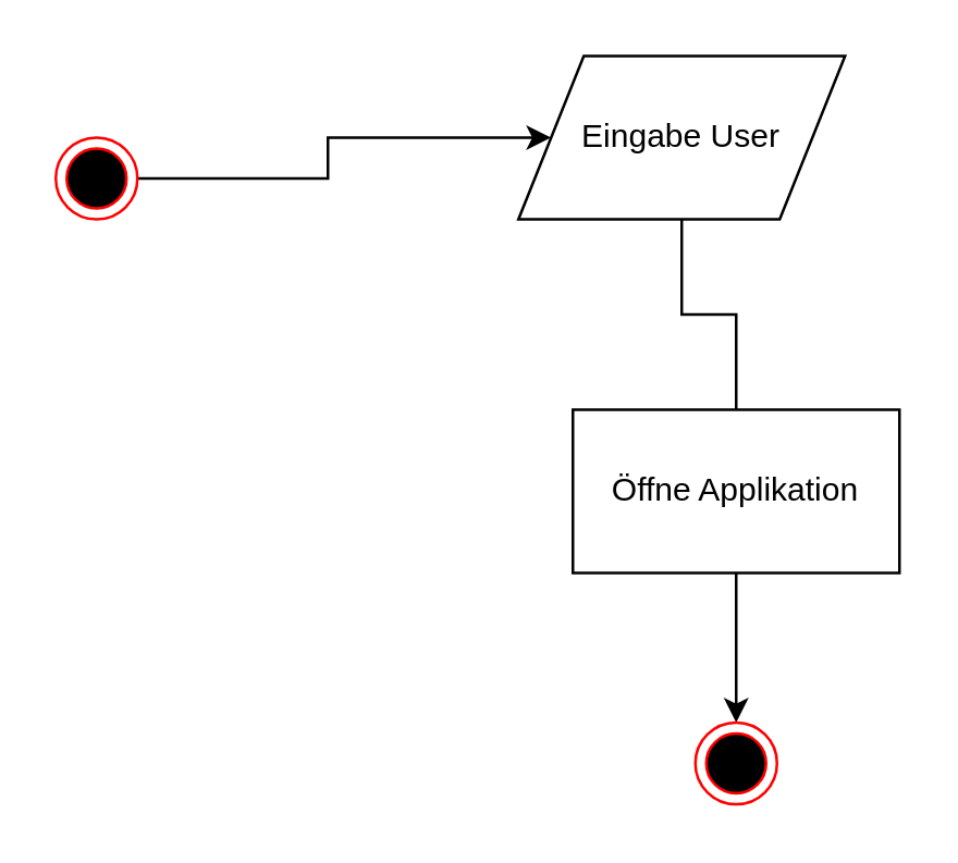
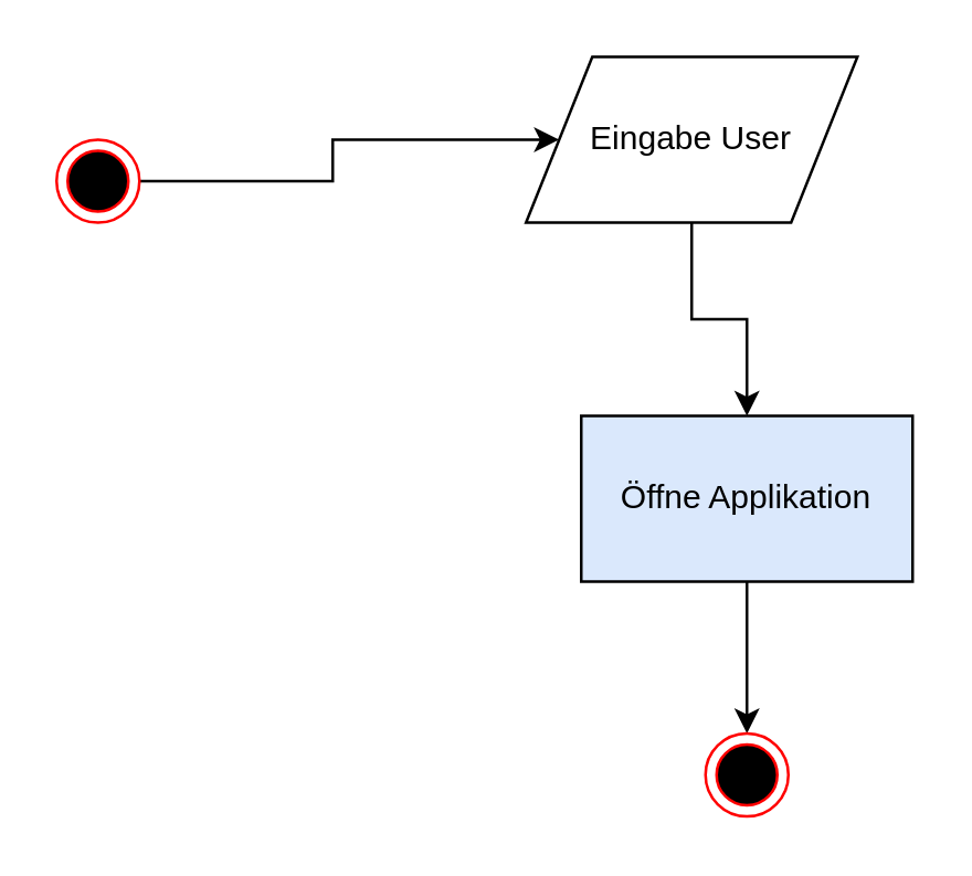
  <mxCell id="0" />
  <mxCell id="1" parent="0" />
  <mxCell id="2" style="edgeStyle=orthogonalEdgeStyle;rounded=0;orthogonalLoop=1;jettySize=auto;html=1;exitX=1;exitY=0.5;exitDx=0;exitDy=0;entryX=0;entryY=0.5;entryDx=0;entryDy=0;" edge="1" parent="1" source="3" target="5"><mxGeometry relative="1" as="geometry" /></mxCell>
  <mxCell id="3" value="" style="ellipse;html=1;shape=endState;fillColor=#000000;strokeColor=#ff0000;" vertex="1" parent="1"><mxGeometry x="20" y="50" width="30" height="30" as="geometry" /></mxCell>
- <mxCell id="4" style="edgeStyle=orthogonalEdgeStyle;rounded=0;orthogonalLoop=1;jettySize=auto;html=1;exitX=0.5;exitY=1;exitDx=0;exitDy=0;entryX=0.5;entryY=0;entryDx=0;entryDy=0;endArrow=none;" edge="1" parent="1" source="5" target="7"><mxGeometry relative="1" as="geometry" /></mxCell>
+ <mxCell id="4" style="edgeStyle=orthogonalEdgeStyle;rounded=0;orthogonalLoop=1;jettySize=auto;html=1;exitX=0.5;exitY=1;exitDx=0;exitDy=0;entryX=0.5;entryY=0;entryDx=0;entryDy=0;" edge="1" parent="1" source="5" target="7"><mxGeometry relative="1" as="geometry" /></mxCell>
  <mxCell id="5" value="Eingabe User" style="shape=parallelogram;perimeter=parallelogramPerimeter;whiteSpace=wrap;html=1;" vertex="1" parent="1"><mxGeometry x="190" y="20" width="120" height="60" as="geometry" /></mxCell>
  <mxCell id="6" value="" style="edgeStyle=orthogonalEdgeStyle;rounded=0;orthogonalLoop=1;jettySize=auto;html=1;" edge="1" parent="1" source="7" target="8"><mxGeometry relative="1" as="geometry" /></mxCell>
- <mxCell id="7" value="Öffne Applikation" style="rounded=0;whiteSpace=wrap;html=1;" vertex="1" parent="1"><mxGeometry x="210" y="150" width="120" height="60" as="geometry" /></mxCell>
+ <mxCell id="7" value="Öffne Applikation" style="rounded=0;whiteSpace=wrap;html=1;fillColor=#dae8fc;" vertex="1" parent="1"><mxGeometry x="210" y="150" width="120" height="60" as="geometry" /></mxCell>
  <mxCell id="8" value="" style="ellipse;html=1;shape=endState;fillColor=#000000;strokeColor=#ff0000;" vertex="1" parent="1"><mxGeometry x="255" y="265" width="30" height="30" as="geometry" /></mxCell>
